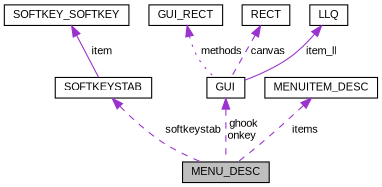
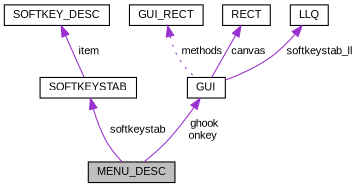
  digraph {
    fontname="Liberation Sans"
    node [color=black fillcolor=white fontname="Liberation Sans" fontsize=10 shape=record style=filled]
    edge [color=darkorchid3 dir=back fontname="Liberation Sans" fontsize=10 labelfontname=Helvetica labelfontsize=10 style=solid]
    n1 [fillcolor=grey75 fontcolor=black height=0.2 label=MENU_DESC width=0.4]
    n2 [height=0.2 label=SOFTKEYSTAB width=0.4]
-   n3 [height=0.2 label=SOFTKEY_SOFTKEY width=0.4]
+   n3 [height=0.2 label=SOFTKEY_DESC width=0.4]
    n4 [height=0.2 label=GUI width=0.4]
    n5 [height=0.2 label=GUI_RECT width=0.4]
    n6 [height=0.2 label=RECT width=0.4]
    n7 [height=0.2 label=LLQ width=0.4]
-   n8 [height=0.2 label=MENUITEM_DESC width=0.4]
-   n2 -> n1 [label=" softkeystab" style=dashed]
+   n2 -> n1 [label=" softkeystab"]
    n3 -> n2 [label=" item"]
-   n4 -> n1 [label=" ghook\nonkey" style=dashed]
+   n4 -> n1 [label=" ghook\nonkey"]
    n5 -> n4 [label=" methods" style=dotted]
-   n6 -> n4 [label=" canvas" style=dashed]
-   n7 -> n4 [label=" item_ll"]
-   n8 -> n1 [label=" items" style=dashed]
+   n6 -> n4 [label=" canvas"]
+   n7 -> n4 [label=" softkeystab_ll"]
  }
